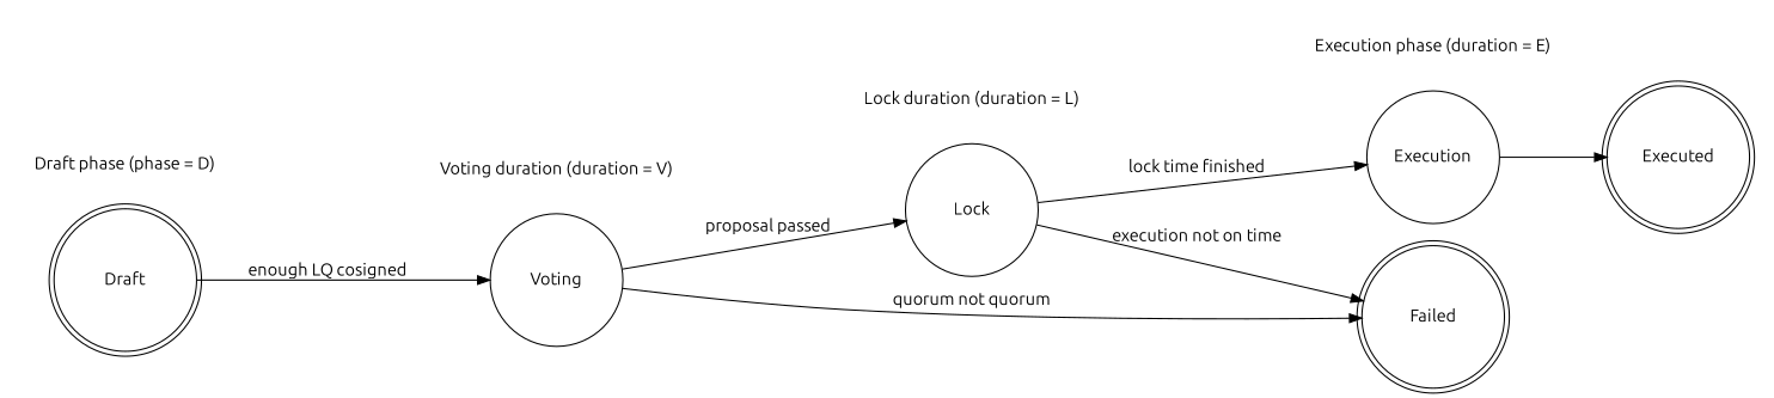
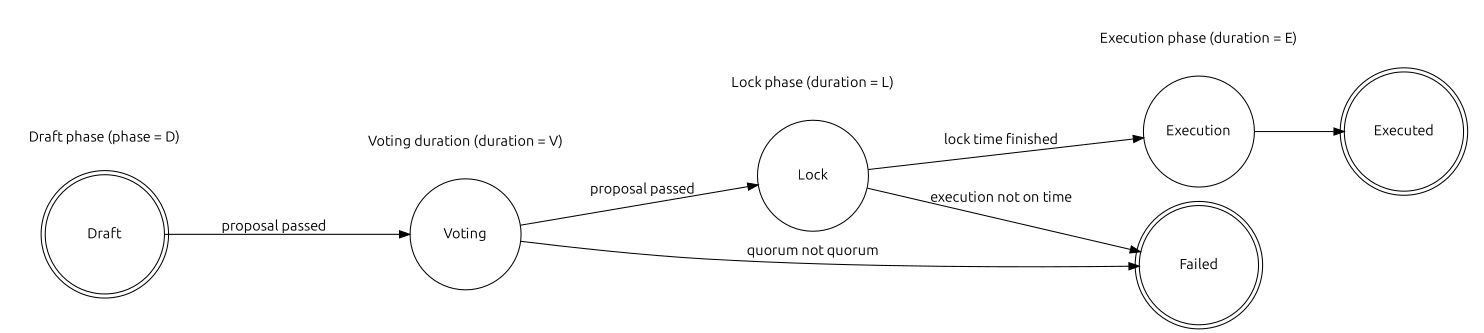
  digraph {
    fontname=Ubuntu
    rankdir=LR
    node [fontname=Ubuntu shape=plaintext]
    edge [fontname=Ubuntu]
    n1 [label="Draft phase (phase = D)" width=1.5]
    Draft [shape=doublecircle width=1.5]
    n3 [label="Voting duration (duration = V)" width=1.5]
    Voting [shape=circle width=1.5]
-   "Lock phase (duration = L)" [width=1.5 label="Lock duration (duration = L)"]
+   "Lock phase (duration = L)" [width=1.5]
    Lock [shape=circle width=1.5]
    "Execution phase (duration = E)" [width=1.5]
    Execution [shape=circle width=1.5]
    Executed [shape=doublecircle width=1.5]
    Failed [shape=doublecircle width=1.5]
    subgraph cluster_1 {
      color=white
      style=filled
      n1
      Draft
    }
    subgraph cluster_2 {
      color=white
      style=filled
      n3
      Voting
    }
    subgraph cluster_3 {
      color=white
      style=filled
      "Lock phase (duration = L)"
      Lock
    }
    subgraph cluster_4 {
      color=white
      style=filled
      "Execution phase (duration = E)"
      Execution
    }
    subgraph cluster_5 {
      color=white
      style=filled
      Executed
    }
-   Draft -> Voting [label="enough LQ cosigned"]
+   Draft -> Voting [label="proposal passed"]
    Voting -> Lock [label="proposal passed"]
    Voting -> Failed [label="quorum not quorum"]
    Lock -> Execution [label="lock time finished"]
    Lock -> Failed [label="execution not on time"]
    Execution -> Executed
  }
